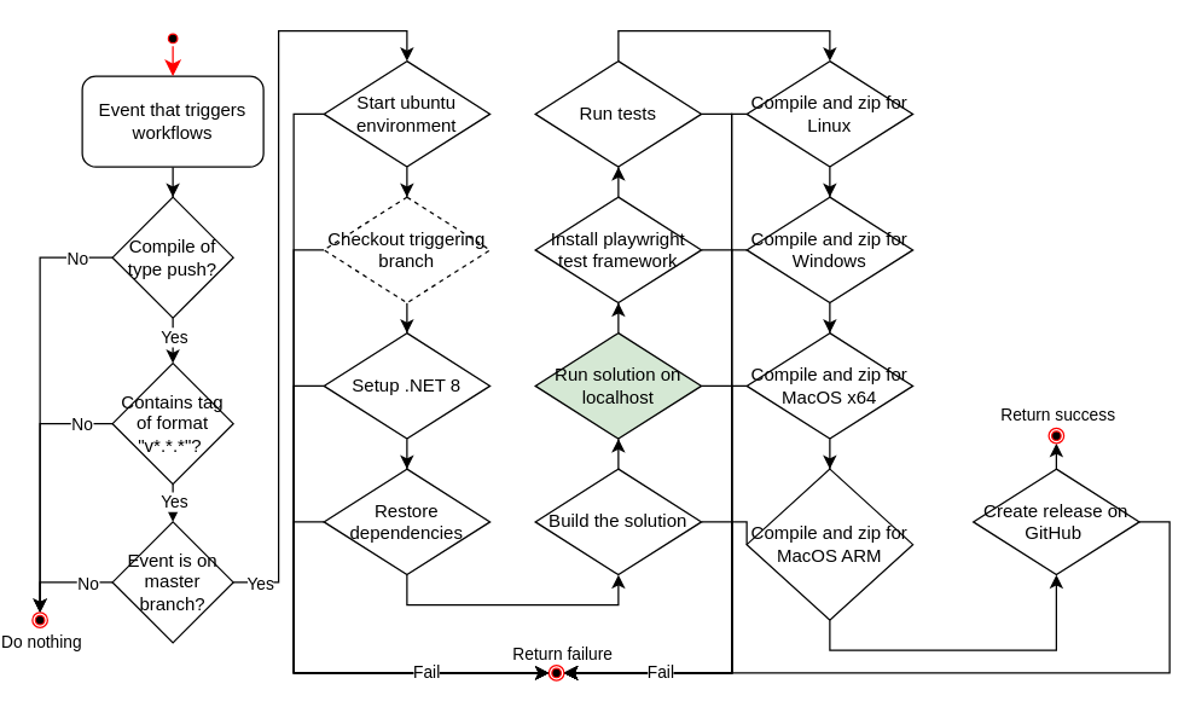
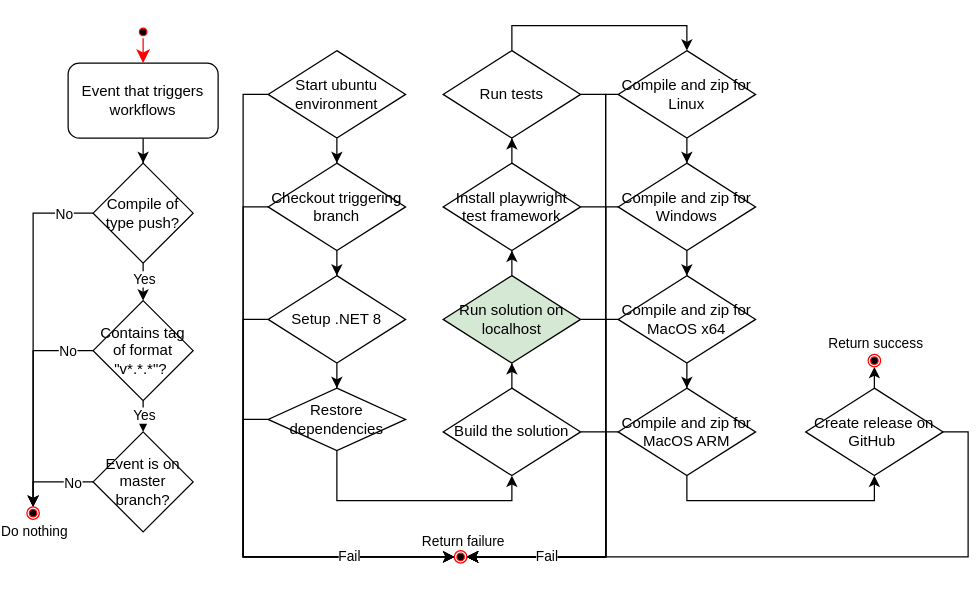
  <mxCell id="0" />
  <mxCell id="1" parent="0" />
  <mxCell id="2" style="edgeStyle=orthogonalEdgeStyle;rounded=0;orthogonalLoop=1;jettySize=auto;html=1;entryX=0.5;entryY=0;entryDx=0;entryDy=0;" edge="1" parent="1" source="3" target="8"><mxGeometry relative="1" as="geometry" /></mxCell>
  <mxCell id="3" value="&lt;font&gt;Event that triggers workflows&lt;/font&gt;" style="rounded=1;whiteSpace=wrap;html=1;" vertex="1" parent="1"><mxGeometry x="53" y="50" width="120" height="60" as="geometry" /></mxCell>
  <mxCell id="4" style="edgeStyle=orthogonalEdgeStyle;rounded=0;orthogonalLoop=1;jettySize=auto;html=1;entryX=0.5;entryY=0;entryDx=0;entryDy=0;" edge="1" parent="1" source="8" target="13"><mxGeometry relative="1" as="geometry" /></mxCell>
  <mxCell id="5" value="Yes" style="edgeLabel;html=1;align=center;verticalAlign=middle;resizable=0;points=[];" vertex="1" connectable="0" parent="4"><mxGeometry x="0.481" y="-1" relative="1" as="geometry"><mxPoint x="1" y="-5" as="offset" /></mxGeometry></mxCell>
  <mxCell id="6" style="edgeStyle=orthogonalEdgeStyle;rounded=0;orthogonalLoop=1;jettySize=auto;html=1;exitX=0;exitY=0.5;exitDx=0;exitDy=0;entryX=0.5;entryY=0;entryDx=0;entryDy=0;" edge="1" parent="1" source="8" target="41"><mxGeometry relative="1" as="geometry" /></mxCell>
  <mxCell id="7" value="No" style="edgeLabel;html=1;align=center;verticalAlign=middle;resizable=0;points=[];" vertex="1" connectable="0" parent="6"><mxGeometry x="-0.832" y="-4" relative="1" as="geometry"><mxPoint y="4" as="offset" /></mxGeometry></mxCell>
  <mxCell id="8" value="Compile of type push?" style="rhombus;whiteSpace=wrap;html=1;" vertex="1" parent="1"><mxGeometry x="73" y="130" width="80" height="80" as="geometry" /></mxCell>
  <mxCell id="9" style="edgeStyle=orthogonalEdgeStyle;rounded=0;orthogonalLoop=1;jettySize=auto;html=1;exitX=0.5;exitY=1;exitDx=0;exitDy=0;entryX=0.5;entryY=0;entryDx=0;entryDy=0;" edge="1" parent="1" source="13" target="67"><mxGeometry relative="1" as="geometry" /></mxCell>
  <mxCell id="10" value="Yes" style="edgeLabel;html=1;align=center;verticalAlign=middle;resizable=0;points=[];" vertex="1" connectable="0" parent="9"><mxGeometry x="-0.033" y="1" relative="1" as="geometry"><mxPoint x="-1" y="-1" as="offset" /></mxGeometry></mxCell>
  <mxCell id="11" style="edgeStyle=orthogonalEdgeStyle;rounded=0;orthogonalLoop=1;jettySize=auto;html=1;exitX=0;exitY=0.5;exitDx=0;exitDy=0;entryX=0.5;entryY=0;entryDx=0;entryDy=0;" edge="1" parent="1" source="13" target="41"><mxGeometry relative="1" as="geometry" /></mxCell>
  <mxCell id="12" value="No" style="edgeLabel;html=1;align=center;verticalAlign=middle;resizable=0;points=[];" vertex="1" connectable="0" parent="11"><mxGeometry x="-0.703" y="-1" relative="1" as="geometry"><mxPoint x="5" y="1" as="offset" /></mxGeometry></mxCell>
  <mxCell id="13" value="Contains tag of format &quot;v*.*.*&quot;?&amp;nbsp;" style="rhombus;whiteSpace=wrap;html=1;" vertex="1" parent="1"><mxGeometry x="73" y="240" width="80" height="80" as="geometry" /></mxCell>
  <mxCell id="14" style="edgeStyle=orthogonalEdgeStyle;rounded=0;orthogonalLoop=1;jettySize=auto;html=1;" edge="1" parent="1" source="16" target="19"><mxGeometry relative="1" as="geometry" /></mxCell>
  <mxCell id="15" style="edgeStyle=orthogonalEdgeStyle;rounded=0;orthogonalLoop=1;jettySize=auto;html=1;exitX=0;exitY=0.5;exitDx=0;exitDy=0;entryX=0;entryY=0.5;entryDx=0;entryDy=0;" edge="1" parent="1" source="16" target="61"><mxGeometry relative="1" as="geometry" /></mxCell>
  <mxCell id="16" value="Start ubuntu environment" style="rhombus;whiteSpace=wrap;html=1;" vertex="1" parent="1"><mxGeometry x="213" y="40" width="110" height="70" as="geometry" /></mxCell>
  <mxCell id="17" style="edgeStyle=orthogonalEdgeStyle;rounded=0;orthogonalLoop=1;jettySize=auto;html=1;" edge="1" parent="1" source="19" target="22"><mxGeometry relative="1" as="geometry" /></mxCell>
  <mxCell id="18" style="edgeStyle=orthogonalEdgeStyle;rounded=0;orthogonalLoop=1;jettySize=auto;html=1;exitX=0;exitY=0.5;exitDx=0;exitDy=0;entryX=0;entryY=0.5;entryDx=0;entryDy=0;" edge="1" parent="1" source="19" target="61"><mxGeometry relative="1" as="geometry" /></mxCell>
- <mxCell id="19" value="Checkout triggering branch" style="rhombus;whiteSpace=wrap;html=1;dashed=1;" vertex="1" parent="1"><mxGeometry x="213" y="130" width="110" height="70" as="geometry" /></mxCell>
+ <mxCell id="19" value="Checkout triggering branch" style="rhombus;whiteSpace=wrap;html=1;" vertex="1" parent="1"><mxGeometry x="213" y="130" width="110" height="70" as="geometry" /></mxCell>
  <mxCell id="20" style="edgeStyle=orthogonalEdgeStyle;rounded=0;orthogonalLoop=1;jettySize=auto;html=1;entryX=0.5;entryY=0;entryDx=0;entryDy=0;" edge="1" parent="1" source="22" target="32"><mxGeometry relative="1" as="geometry" /></mxCell>
  <mxCell id="21" style="edgeStyle=orthogonalEdgeStyle;rounded=0;orthogonalLoop=1;jettySize=auto;html=1;exitX=0;exitY=0.5;exitDx=0;exitDy=0;entryX=0;entryY=0.5;entryDx=0;entryDy=0;" edge="1" parent="1" source="22" target="61"><mxGeometry relative="1" as="geometry" /></mxCell>
  <mxCell id="22" value="Setup .NET 8" style="rhombus;whiteSpace=wrap;html=1;" vertex="1" parent="1"><mxGeometry x="213" y="220" width="110" height="70" as="geometry" /></mxCell>
  <mxCell id="23" style="edgeStyle=orthogonalEdgeStyle;rounded=0;orthogonalLoop=1;jettySize=auto;html=1;entryX=0.5;entryY=1;entryDx=0;entryDy=0;" edge="1" parent="1" source="25" target="35"><mxGeometry relative="1" as="geometry" /></mxCell>
  <mxCell id="24" style="edgeStyle=orthogonalEdgeStyle;rounded=0;orthogonalLoop=1;jettySize=auto;html=1;exitX=1;exitY=0.5;exitDx=0;exitDy=0;entryX=1;entryY=0.5;entryDx=0;entryDy=0;" edge="1" parent="1" source="25" target="61"><mxGeometry relative="1" as="geometry" /></mxCell>
  <mxCell id="25" value="Run solution on localhost" style="rhombus;whiteSpace=wrap;html=1;fillColor=#d5e8d4;" vertex="1" parent="1"><mxGeometry x="353" y="220" width="110" height="70" as="geometry" /></mxCell>
  <mxCell id="26" style="edgeStyle=orthogonalEdgeStyle;rounded=0;orthogonalLoop=1;jettySize=auto;html=1;entryX=0.5;entryY=1;entryDx=0;entryDy=0;" edge="1" parent="1" source="28" target="25"><mxGeometry relative="1" as="geometry" /></mxCell>
  <mxCell id="27" style="edgeStyle=orthogonalEdgeStyle;rounded=0;orthogonalLoop=1;jettySize=auto;html=1;exitX=1;exitY=0.5;exitDx=0;exitDy=0;entryX=1;entryY=0.5;entryDx=0;entryDy=0;" edge="1" parent="1" source="28" target="61"><mxGeometry relative="1" as="geometry" /></mxCell>
  <mxCell id="28" value="Build the solution" style="rhombus;whiteSpace=wrap;html=1;" vertex="1" parent="1"><mxGeometry x="353" y="310" width="110" height="70" as="geometry" /></mxCell>
  <mxCell id="29" style="edgeStyle=orthogonalEdgeStyle;rounded=0;orthogonalLoop=1;jettySize=auto;html=1;entryX=0.5;entryY=1;entryDx=0;entryDy=0;exitX=0.5;exitY=1;exitDx=0;exitDy=0;" edge="1" parent="1" source="32" target="28"><mxGeometry relative="1" as="geometry" /></mxCell>
  <mxCell id="30" style="edgeStyle=orthogonalEdgeStyle;rounded=0;orthogonalLoop=1;jettySize=auto;html=1;exitX=0;exitY=0.5;exitDx=0;exitDy=0;entryX=0;entryY=0.5;entryDx=0;entryDy=0;" edge="1" parent="1" source="32" target="61"><mxGeometry relative="1" as="geometry" /></mxCell>
  <mxCell id="31" value="Fail" style="edgeLabel;html=1;align=center;verticalAlign=middle;resizable=0;points=[];" vertex="1" connectable="0" parent="30"><mxGeometry x="0.376" y="-2" relative="1" as="geometry"><mxPoint x="8" y="-3" as="offset" /></mxGeometry></mxCell>
- <mxCell id="32" value="Restore dependencies" style="rhombus;whiteSpace=wrap;html=1;" vertex="1" parent="1"><mxGeometry x="213" y="310" width="110" height="70" as="geometry" /></mxCell>
+ <mxCell id="32" value="Restore dependencies" style="rhombus;whiteSpace=wrap;html=1;" vertex="1" parent="1"><mxGeometry x="213" y="310" width="110" height="50" as="geometry" /></mxCell>
  <mxCell id="33" style="edgeStyle=orthogonalEdgeStyle;rounded=0;orthogonalLoop=1;jettySize=auto;html=1;entryX=0.5;entryY=1;entryDx=0;entryDy=0;" edge="1" parent="1" source="35" target="40"><mxGeometry relative="1" as="geometry" /></mxCell>
  <mxCell id="34" style="edgeStyle=orthogonalEdgeStyle;rounded=0;orthogonalLoop=1;jettySize=auto;html=1;exitX=1;exitY=0.5;exitDx=0;exitDy=0;entryX=1;entryY=0.5;entryDx=0;entryDy=0;" edge="1" parent="1" source="35" target="61"><mxGeometry relative="1" as="geometry" /></mxCell>
  <mxCell id="35" value="Install playwright test framework" style="rhombus;whiteSpace=wrap;html=1;" vertex="1" parent="1"><mxGeometry x="353" y="130" width="110" height="70" as="geometry" /></mxCell>
  <mxCell id="36" style="edgeStyle=orthogonalEdgeStyle;rounded=0;orthogonalLoop=1;jettySize=auto;html=1;entryX=0.5;entryY=1;entryDx=0;entryDy=0;" edge="1" parent="1" target="42"><mxGeometry relative="1" as="geometry"><mxPoint x="698" y="310" as="sourcePoint" /></mxGeometry></mxCell>
  <mxCell id="37" value="Return success" style="edgeLabel;html=1;align=center;verticalAlign=middle;resizable=0;points=[];" vertex="1" connectable="0" parent="36"><mxGeometry x="0.619" y="-1" relative="1" as="geometry"><mxPoint x="-1" y="-23" as="offset" /></mxGeometry></mxCell>
  <mxCell id="38" style="edgeStyle=orthogonalEdgeStyle;rounded=0;orthogonalLoop=1;jettySize=auto;html=1;entryX=0.5;entryY=0;entryDx=0;entryDy=0;exitX=0.5;exitY=0;exitDx=0;exitDy=0;" edge="1" parent="1" source="40" target="50"><mxGeometry relative="1" as="geometry" /></mxCell>
  <mxCell id="39" style="edgeStyle=orthogonalEdgeStyle;rounded=0;orthogonalLoop=1;jettySize=auto;html=1;exitX=1;exitY=0.5;exitDx=0;exitDy=0;entryX=1;entryY=0.5;entryDx=0;entryDy=0;" edge="1" parent="1" source="40" target="61"><mxGeometry relative="1" as="geometry" /></mxCell>
  <mxCell id="40" value="Run tests" style="rhombus;whiteSpace=wrap;html=1;" vertex="1" parent="1"><mxGeometry x="353" y="40" width="110" height="70" as="geometry" /></mxCell>
  <mxCell id="41" value="" style="ellipse;html=1;shape=endState;fillColor=#000000;strokeColor=#ff0000;" vertex="1" parent="1"><mxGeometry x="20" y="405" width="10" height="10" as="geometry" /></mxCell>
  <mxCell id="42" value="" style="ellipse;html=1;shape=endState;fillColor=#000000;strokeColor=#ff0000;" vertex="1" parent="1"><mxGeometry x="693" y="283" width="10" height="10" as="geometry" /></mxCell>
  <mxCell id="43" value="" style="ellipse;html=1;shape=startState;fillColor=#000000;strokeColor=#ff0000;" vertex="1" parent="1"><mxGeometry x="108" y="20" width="10" height="10" as="geometry" /></mxCell>
  <mxCell id="44" value="" style="edgeStyle=orthogonalEdgeStyle;html=1;verticalAlign=bottom;endArrow=classic;endSize=8;strokeColor=#ff0000;rounded=0;endFill=1;" edge="1" parent="1" source="43"><mxGeometry relative="1" as="geometry"><mxPoint x="113" y="50" as="targetPoint" /></mxGeometry></mxCell>
  <mxCell id="45" style="edgeStyle=orthogonalEdgeStyle;rounded=0;orthogonalLoop=1;jettySize=auto;html=1;entryX=0.5;entryY=0;entryDx=0;entryDy=0;" edge="1" parent="1" source="47" target="53"><mxGeometry relative="1" as="geometry" /></mxCell>
  <mxCell id="46" style="edgeStyle=orthogonalEdgeStyle;rounded=0;orthogonalLoop=1;jettySize=auto;html=1;exitX=0;exitY=0.5;exitDx=0;exitDy=0;entryX=1;entryY=0.5;entryDx=0;entryDy=0;" edge="1" parent="1" source="47" target="61"><mxGeometry relative="1" as="geometry"><Array as="points"><mxPoint x="483" y="165" /><mxPoint x="483" y="445" /></Array></mxGeometry></mxCell>
  <mxCell id="47" value="Compile and zip for Windows" style="rhombus;whiteSpace=wrap;html=1;" vertex="1" parent="1"><mxGeometry x="493" y="130" width="110" height="70" as="geometry" /></mxCell>
  <mxCell id="48" style="edgeStyle=orthogonalEdgeStyle;rounded=0;orthogonalLoop=1;jettySize=auto;html=1;entryX=0.5;entryY=0;entryDx=0;entryDy=0;" edge="1" parent="1" source="50" target="47"><mxGeometry relative="1" as="geometry" /></mxCell>
  <mxCell id="49" style="edgeStyle=orthogonalEdgeStyle;rounded=0;orthogonalLoop=1;jettySize=auto;html=1;exitX=0;exitY=0.5;exitDx=0;exitDy=0;entryX=1;entryY=0.5;entryDx=0;entryDy=0;" edge="1" parent="1" source="50" target="61"><mxGeometry relative="1" as="geometry"><Array as="points"><mxPoint x="483" y="75" /><mxPoint x="483" y="445" /></Array></mxGeometry></mxCell>
  <mxCell id="50" value="Compile and zip for Linux" style="rhombus;whiteSpace=wrap;html=1;" vertex="1" parent="1"><mxGeometry x="493" y="40" width="110" height="70" as="geometry" /></mxCell>
  <mxCell id="51" style="edgeStyle=orthogonalEdgeStyle;rounded=0;orthogonalLoop=1;jettySize=auto;html=1;entryX=0.5;entryY=0;entryDx=0;entryDy=0;" edge="1" parent="1" source="53" target="57"><mxGeometry relative="1" as="geometry" /></mxCell>
  <mxCell id="52" style="edgeStyle=orthogonalEdgeStyle;rounded=0;orthogonalLoop=1;jettySize=auto;html=1;exitX=0;exitY=0.5;exitDx=0;exitDy=0;entryX=1;entryY=0.5;entryDx=0;entryDy=0;" edge="1" parent="1" source="53" target="61"><mxGeometry relative="1" as="geometry"><Array as="points"><mxPoint x="483" y="255" /><mxPoint x="483" y="445" /></Array></mxGeometry></mxCell>
  <mxCell id="53" value="Compile and zip for MacOS x64" style="rhombus;whiteSpace=wrap;html=1;" vertex="1" parent="1"><mxGeometry x="493" y="220" width="110" height="70" as="geometry" /></mxCell>
  <mxCell id="54" style="edgeStyle=orthogonalEdgeStyle;rounded=0;orthogonalLoop=1;jettySize=auto;html=1;entryX=0.5;entryY=1;entryDx=0;entryDy=0;exitX=0.5;exitY=1;exitDx=0;exitDy=0;" edge="1" parent="1" source="57" target="60"><mxGeometry relative="1" as="geometry" /></mxCell>
  <mxCell id="55" style="edgeStyle=orthogonalEdgeStyle;rounded=0;orthogonalLoop=1;jettySize=auto;html=1;exitX=0;exitY=0.5;exitDx=0;exitDy=0;entryX=1;entryY=0.5;entryDx=0;entryDy=0;" edge="1" parent="1" source="57" target="61"><mxGeometry relative="1" as="geometry"><Array as="points"><mxPoint x="483" y="345" /><mxPoint x="483" y="445" /></Array></mxGeometry></mxCell>
  <mxCell id="56" value="Return failure" style="edgeLabel;html=1;align=center;verticalAlign=middle;resizable=0;points=[];" vertex="1" connectable="0" parent="55"><mxGeometry x="0.711" y="-2" relative="1" as="geometry"><mxPoint x="-36" y="-11" as="offset" /></mxGeometry></mxCell>
- <mxCell id="57" value="Compile and zip for MacOS ARM" style="rhombus;whiteSpace=wrap;html=1;" vertex="1" parent="1"><mxGeometry x="493" y="310" width="110" height="100" as="geometry" /></mxCell>
+ <mxCell id="57" value="Compile and zip for MacOS ARM" style="rhombus;whiteSpace=wrap;html=1;" vertex="1" parent="1"><mxGeometry x="493" y="310" width="110" height="70" as="geometry" /></mxCell>
  <mxCell id="58" style="edgeStyle=orthogonalEdgeStyle;rounded=0;orthogonalLoop=1;jettySize=auto;html=1;exitX=1;exitY=0.5;exitDx=0;exitDy=0;entryX=1;entryY=0.5;entryDx=0;entryDy=0;" edge="1" parent="1" source="60" target="61"><mxGeometry relative="1" as="geometry" /></mxCell>
  <mxCell id="59" value="Fail" style="edgeLabel;html=1;align=center;verticalAlign=middle;resizable=0;points=[];" vertex="1" connectable="0" parent="58"><mxGeometry x="0.759" y="-2" relative="1" as="geometry"><mxPoint y="1" as="offset" /></mxGeometry></mxCell>
  <mxCell id="60" value="Create release on GitHub&amp;nbsp;" style="rhombus;whiteSpace=wrap;html=1;" vertex="1" parent="1"><mxGeometry x="643" y="310" width="110" height="70" as="geometry" /></mxCell>
  <mxCell id="61" value="" style="ellipse;html=1;shape=endState;fillColor=#000000;strokeColor=#ff0000;" vertex="1" parent="1"><mxGeometry x="362" y="440" width="10" height="10" as="geometry" /></mxCell>
  <mxCell id="62" style="edgeStyle=orthogonalEdgeStyle;rounded=0;orthogonalLoop=1;jettySize=auto;html=1;exitX=0;exitY=0.5;exitDx=0;exitDy=0;entryX=0.5;entryY=0;entryDx=0;entryDy=0;" edge="1" parent="1" source="67" target="41"><mxGeometry relative="1" as="geometry" /></mxCell>
  <mxCell id="63" value="No" style="edgeLabel;html=1;align=center;verticalAlign=middle;resizable=0;points=[];" vertex="1" connectable="0" parent="62"><mxGeometry x="-0.389" y="-1" relative="1" as="geometry"><mxPoint x="4" y="1" as="offset" /></mxGeometry></mxCell>
  <mxCell id="64" value="Do nothing" style="edgeLabel;html=1;align=center;verticalAlign=middle;resizable=0;points=[];" vertex="1" connectable="0" parent="62"><mxGeometry x="0.581" y="-1" relative="1" as="geometry"><mxPoint x="1" y="33" as="offset" /></mxGeometry></mxCell>
- <mxCell id="65" style="edgeStyle=orthogonalEdgeStyle;rounded=0;orthogonalLoop=1;jettySize=auto;html=1;exitX=1;exitY=0.5;exitDx=0;exitDy=0;entryX=0.5;entryY=0;entryDx=0;entryDy=0;" edge="1" parent="1" source="67" target="16"><mxGeometry relative="1" as="geometry" /></mxCell>
- <mxCell id="66" value="Yes" style="edgeLabel;html=1;align=center;verticalAlign=middle;resizable=0;points=[];" vertex="1" connectable="0" parent="65"><mxGeometry x="-0.922" relative="1" as="geometry"><mxPoint x="-2" as="offset" /></mxGeometry></mxCell>
  <mxCell id="67" value="Event is on master branch?" style="rhombus;whiteSpace=wrap;html=1;" vertex="1" parent="1"><mxGeometry x="73" y="345" width="80" height="80" as="geometry" /></mxCell>
